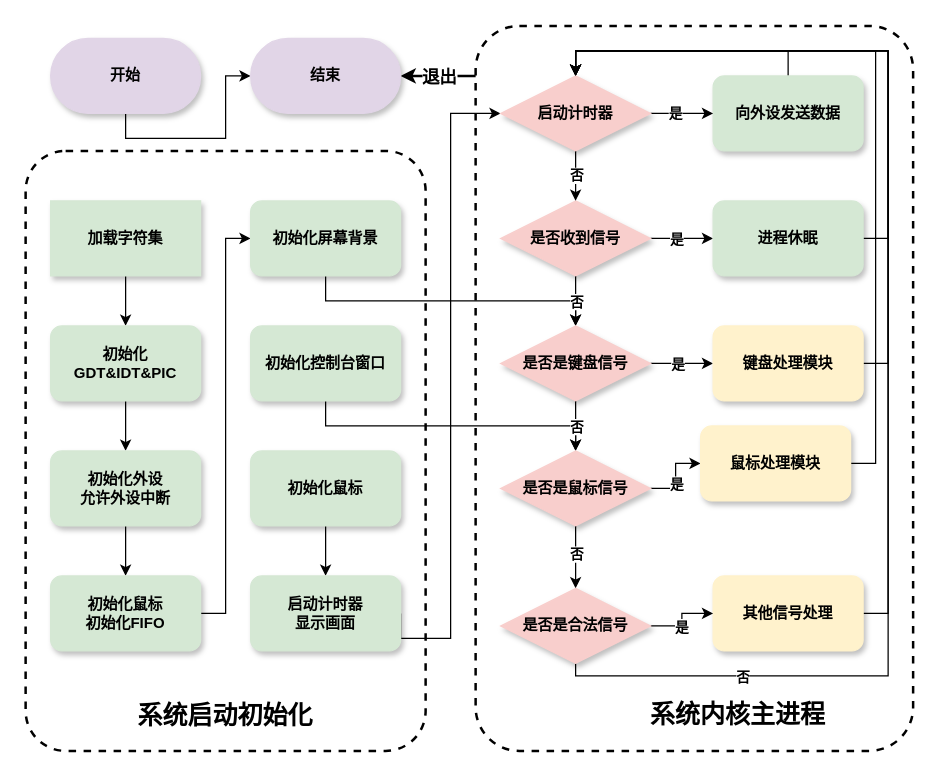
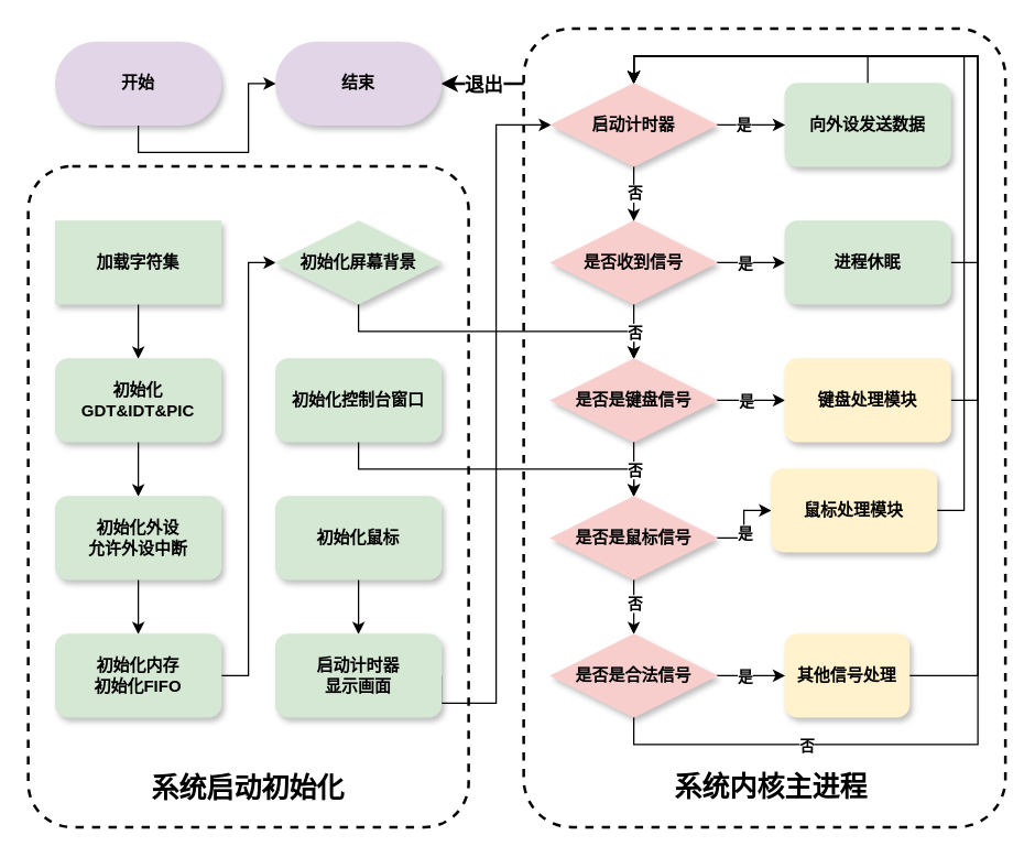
  <mxCell id="0" />
  <mxCell id="1" parent="0" />
  <mxCell id="2" value="" style="rounded=1;whiteSpace=wrap;html=1;fillColor=none;dashed=1;strokeWidth=2;arcSize=10;fontStyle=1" vertex="1" parent="1"><mxGeometry x="380" y="20" width="350" height="580" as="geometry" /></mxCell>
  <mxCell id="3" value="" style="rounded=1;whiteSpace=wrap;html=1;fillColor=none;dashed=1;strokeWidth=2;arcSize=10;fontStyle=1" vertex="1" parent="1"><mxGeometry x="20" y="120" width="320" height="480" as="geometry" /></mxCell>
  <mxCell id="4" style="edgeStyle=orthogonalEdgeStyle;rounded=0;orthogonalLoop=1;jettySize=auto;html=1;exitX=0.5;exitY=1;exitDx=0;exitDy=0;" edge="1" parent="1" source="5" target="60"><mxGeometry relative="1" as="geometry" /></mxCell>
  <mxCell id="5" value="开始" style="rounded=1;whiteSpace=wrap;html=1;arcSize=50;shadow=1;fontStyle=1;fillColor=#E1D5E7;strokeColor=#E1D5E7;" vertex="1" parent="1"><mxGeometry x="40" y="30" width="120" height="60" as="geometry" /></mxCell>
  <mxCell id="6" style="edgeStyle=orthogonalEdgeStyle;rounded=0;orthogonalLoop=1;jettySize=auto;html=1;exitX=0.5;exitY=1;exitDx=0;exitDy=0;entryX=0.5;entryY=0;entryDx=0;entryDy=0;fontStyle=1" edge="1" parent="1" source="7" target="9"><mxGeometry relative="1" as="geometry" /></mxCell>
  <mxCell id="7" value="加载字符集" style="whiteSpace=wrap;html=1;shadow=1;fontStyle=1;fillColor=#D5E8D4;strokeColor=#D5E8D4;rounded=0;" vertex="1" parent="1"><mxGeometry x="40" y="160" width="120" height="60" as="geometry" /></mxCell>
  <mxCell id="8" style="edgeStyle=orthogonalEdgeStyle;rounded=0;orthogonalLoop=1;jettySize=auto;html=1;exitX=0.5;exitY=1;exitDx=0;exitDy=0;fontStyle=1" edge="1" parent="1" source="9" target="11"><mxGeometry relative="1" as="geometry" /></mxCell>
  <mxCell id="9" value="初始化&lt;br&gt;GDT&amp;amp;IDT&amp;amp;PIC" style="rounded=1;whiteSpace=wrap;html=1;shadow=1;fontStyle=1;fillColor=#D5E8D4;strokeColor=#D5E8D4;" vertex="1" parent="1"><mxGeometry x="40" y="260" width="120" height="60" as="geometry" /></mxCell>
  <mxCell id="10" style="edgeStyle=orthogonalEdgeStyle;rounded=0;orthogonalLoop=1;jettySize=auto;html=1;exitX=0.5;exitY=1;exitDx=0;exitDy=0;fontStyle=1" edge="1" parent="1" source="11" target="13"><mxGeometry relative="1" as="geometry" /></mxCell>
  <mxCell id="11" value="初始化外设&lt;br&gt;允许外设中断" style="rounded=1;whiteSpace=wrap;html=1;shadow=1;fontStyle=1;fillColor=#D5E8D4;strokeColor=#D5E8D4;" vertex="1" parent="1"><mxGeometry x="40" y="360" width="120" height="60" as="geometry" /></mxCell>
  <mxCell id="12" style="edgeStyle=orthogonalEdgeStyle;rounded=0;orthogonalLoop=1;jettySize=auto;html=1;exitX=1;exitY=0.5;exitDx=0;exitDy=0;entryX=0;entryY=0.5;entryDx=0;entryDy=0;fontStyle=1" edge="1" parent="1" source="13" target="15"><mxGeometry relative="1" as="geometry" /></mxCell>
- <mxCell id="13" value="初始化鼠标&lt;br&gt;初始化FIFO" style="rounded=1;whiteSpace=wrap;html=1;shadow=1;fontStyle=1;fillColor=#D5E8D4;strokeColor=#D5E8D4;" vertex="1" parent="1"><mxGeometry x="40" y="460" width="120" height="60" as="geometry" /></mxCell>
+ <mxCell id="13" value="初始化内存&lt;br&gt;初始化FIFO" style="rounded=1;whiteSpace=wrap;html=1;shadow=1;fontStyle=1;fillColor=#D5E8D4;strokeColor=#D5E8D4;" vertex="1" parent="1"><mxGeometry x="40" y="460" width="120" height="60" as="geometry" /></mxCell>
  <mxCell id="14" style="edgeStyle=orthogonalEdgeStyle;rounded=0;orthogonalLoop=1;jettySize=auto;html=1;exitX=0.5;exitY=1;exitDx=0;exitDy=0;fontStyle=1;" edge="1" parent="1" source="15" target="32"><mxGeometry relative="1" as="geometry" /></mxCell>
- <mxCell id="15" value="初始化屏幕背景" style="rounded=1;whiteSpace=wrap;html=1;shadow=1;fontStyle=1;fillColor=#D5E8D4;strokeColor=#D5E8D4;" vertex="1" parent="1"><mxGeometry x="200" y="160" width="120" height="60" as="geometry" /></mxCell>
+ <mxCell id="15" value="初始化屏幕背景" style="rhombus;whiteSpace=wrap;html=1;shadow=1;fontStyle=1;fillColor=#D5E8D4;strokeColor=#D5E8D4;" vertex="1" parent="1"><mxGeometry x="200" y="160" width="120" height="60" as="geometry" /></mxCell>
  <mxCell id="16" style="edgeStyle=orthogonalEdgeStyle;rounded=0;orthogonalLoop=1;jettySize=auto;html=1;exitX=0.5;exitY=1;exitDx=0;exitDy=0;fontStyle=1;" edge="1" parent="1" source="17" target="37"><mxGeometry relative="1" as="geometry" /></mxCell>
  <mxCell id="17" value="初始化控制台窗口" style="rounded=1;whiteSpace=wrap;html=1;shadow=1;fontStyle=1;fillColor=#D5E8D4;strokeColor=#D5E8D4;" vertex="1" parent="1"><mxGeometry x="200" y="260" width="120" height="60" as="geometry" /></mxCell>
  <mxCell id="18" style="edgeStyle=orthogonalEdgeStyle;rounded=0;orthogonalLoop=1;jettySize=auto;html=1;exitX=0.5;exitY=1;exitDx=0;exitDy=0;fontStyle=1" edge="1" parent="1" source="19" target="21"><mxGeometry relative="1" as="geometry" /></mxCell>
  <mxCell id="19" value="初始化鼠标" style="rounded=1;whiteSpace=wrap;html=1;shadow=1;fontStyle=1;fillColor=#D5E8D4;strokeColor=#D5E8D4;" vertex="1" parent="1"><mxGeometry x="200" y="360" width="120" height="60" as="geometry" /></mxCell>
  <mxCell id="20" style="edgeStyle=orthogonalEdgeStyle;rounded=0;orthogonalLoop=1;jettySize=auto;html=1;exitX=1;exitY=0.5;exitDx=0;exitDy=0;entryX=0;entryY=0.5;entryDx=0;entryDy=0;fontStyle=1" edge="1" parent="1" source="21" target="49"><mxGeometry relative="1" as="geometry"><Array as="points"><mxPoint x="360" y="510" /><mxPoint x="360" y="90" /></Array></mxGeometry></mxCell>
  <mxCell id="21" value="启动计时器&lt;br&gt;显示画面" style="rounded=1;whiteSpace=wrap;html=1;shadow=1;fontStyle=1;fillColor=#D5E8D4;strokeColor=#D5E8D4;" vertex="1" parent="1"><mxGeometry x="200" y="460" width="120" height="60" as="geometry" /></mxCell>
  <mxCell id="22" value="&lt;font style=&quot;font-size: 20px;&quot;&gt;系统启动初始化&lt;/font&gt;" style="text;html=1;align=center;verticalAlign=middle;whiteSpace=wrap;rounded=0;fontStyle=1" vertex="1" parent="1"><mxGeometry x="105" y="570" width="150" as="geometry" /></mxCell>
  <mxCell id="23" style="edgeStyle=orthogonalEdgeStyle;rounded=0;orthogonalLoop=1;jettySize=auto;html=1;exitX=0.5;exitY=1;exitDx=0;exitDy=0;fontStyle=1" edge="1" parent="1" source="27" target="32"><mxGeometry relative="1" as="geometry" /></mxCell>
  <mxCell id="24" value="否" style="edgeLabel;html=1;align=center;verticalAlign=middle;resizable=0;points=[];fontStyle=1" vertex="1" connectable="0" parent="23"><mxGeometry x="-0.01" y="-1" relative="1" as="geometry"><mxPoint x="1" as="offset" /></mxGeometry></mxCell>
  <mxCell id="25" style="edgeStyle=orthogonalEdgeStyle;rounded=0;orthogonalLoop=1;jettySize=auto;html=1;exitX=1;exitY=0.5;exitDx=0;exitDy=0;fontStyle=1" edge="1" parent="1" source="27" target="51"><mxGeometry relative="1" as="geometry" /></mxCell>
  <mxCell id="26" value="是" style="edgeLabel;html=1;align=center;verticalAlign=middle;resizable=0;points=[];fontStyle=1" vertex="1" connectable="0" parent="25"><mxGeometry x="-0.081" relative="1" as="geometry"><mxPoint x="-3" as="offset" /></mxGeometry></mxCell>
  <mxCell id="27" value="是否收到信号" style="rhombus;whiteSpace=wrap;html=1;fillColor=#F8CECC;strokeColor=#F8CECC;shadow=1;fontStyle=1" vertex="1" parent="1"><mxGeometry x="400" y="160" width="120" height="60" as="geometry" /></mxCell>
  <mxCell id="28" style="edgeStyle=orthogonalEdgeStyle;rounded=0;orthogonalLoop=1;jettySize=auto;html=1;exitX=0.5;exitY=1;exitDx=0;exitDy=0;fontStyle=1" edge="1" parent="1" source="32" target="37"><mxGeometry relative="1" as="geometry" /></mxCell>
  <mxCell id="29" value="否" style="edgeLabel;html=1;align=center;verticalAlign=middle;resizable=0;points=[];fontStyle=1" vertex="1" connectable="0" parent="28"><mxGeometry x="0.013" relative="1" as="geometry"><mxPoint as="offset" /></mxGeometry></mxCell>
  <mxCell id="30" style="edgeStyle=orthogonalEdgeStyle;rounded=0;orthogonalLoop=1;jettySize=auto;html=1;exitX=1;exitY=0.5;exitDx=0;exitDy=0;entryX=0;entryY=0.5;entryDx=0;entryDy=0;fontStyle=1" edge="1" parent="1" source="32" target="41"><mxGeometry relative="1" as="geometry" /></mxCell>
  <mxCell id="31" value="是" style="edgeLabel;html=1;align=center;verticalAlign=middle;resizable=0;points=[];fontStyle=1" vertex="1" connectable="0" parent="30"><mxGeometry x="-0.169" relative="1" as="geometry"><mxPoint as="offset" /></mxGeometry></mxCell>
  <mxCell id="32" value="是否是键盘信号" style="rhombus;whiteSpace=wrap;html=1;fillColor=#F8CECC;strokeColor=#F8CECC;shadow=1;fontStyle=1" vertex="1" parent="1"><mxGeometry x="400" y="260" width="120" height="60" as="geometry" /></mxCell>
  <mxCell id="33" style="edgeStyle=orthogonalEdgeStyle;rounded=0;orthogonalLoop=1;jettySize=auto;html=1;exitX=0.5;exitY=1;exitDx=0;exitDy=0;fontStyle=1" edge="1" parent="1" source="37" target="56"><mxGeometry relative="1" as="geometry" /></mxCell>
  <mxCell id="34" value="否" style="edgeLabel;html=1;align=center;verticalAlign=middle;resizable=0;points=[];fontStyle=1" vertex="1" connectable="0" parent="33"><mxGeometry x="-0.129" y="1" relative="1" as="geometry"><mxPoint x="-1" as="offset" /></mxGeometry></mxCell>
  <mxCell id="35" style="edgeStyle=orthogonalEdgeStyle;rounded=0;orthogonalLoop=1;jettySize=auto;html=1;exitX=1;exitY=0.5;exitDx=0;exitDy=0;fontStyle=1" edge="1" parent="1" source="37" target="43"><mxGeometry relative="1" as="geometry" /></mxCell>
  <mxCell id="36" value="是" style="edgeLabel;html=1;align=center;verticalAlign=middle;resizable=0;points=[];fontStyle=1" vertex="1" connectable="0" parent="35"><mxGeometry x="-0.194" relative="1" as="geometry"><mxPoint as="offset" /></mxGeometry></mxCell>
  <mxCell id="37" value="是否是鼠标信号" style="rhombus;whiteSpace=wrap;html=1;fillColor=#F8CECC;strokeColor=#F8CECC;shadow=1;fontStyle=1" vertex="1" parent="1"><mxGeometry x="400" y="360" width="120" height="60" as="geometry" /></mxCell>
  <mxCell id="38" style="edgeStyle=orthogonalEdgeStyle;rounded=0;orthogonalLoop=1;jettySize=auto;html=1;exitX=1;exitY=0.5;exitDx=0;exitDy=0;entryX=0.5;entryY=0;entryDx=0;entryDy=0;fontStyle=1" edge="1" parent="1" source="39" target="49"><mxGeometry relative="1" as="geometry"><Array as="points"><mxPoint x="710" y="490" /><mxPoint x="710" y="40" /><mxPoint x="460" y="40" /></Array></mxGeometry></mxCell>
- <mxCell id="39" value="其他信号处理" style="rounded=1;whiteSpace=wrap;html=1;shadow=1;fontStyle=1;fillColor=#FFF2CC;strokeColor=#FFF2CC;align=center;verticalAlign=middle;fontFamily=Helvetica;fontSize=12;fontColor=default;" vertex="1" parent="1"><mxGeometry x="570" y="460" width="120" height="60" as="geometry" /></mxCell>
+ <mxCell id="39" value="其他信号处理" style="rounded=1;whiteSpace=wrap;html=1;shadow=1;fontStyle=1;fillColor=#FFF2CC;strokeColor=#FFF2CC;align=center;verticalAlign=middle;fontFamily=Helvetica;fontSize=12;fontColor=default;" vertex="1" parent="1"><mxGeometry x="570" y="460" width="90" height="60" as="geometry" /></mxCell>
  <mxCell id="40" style="edgeStyle=orthogonalEdgeStyle;rounded=0;orthogonalLoop=1;jettySize=auto;html=1;exitX=1;exitY=0.5;exitDx=0;exitDy=0;entryX=0.5;entryY=0;entryDx=0;entryDy=0;fontStyle=1" edge="1" parent="1" source="41" target="49"><mxGeometry relative="1" as="geometry" /></mxCell>
  <mxCell id="41" value="键盘处理模块" style="rounded=1;whiteSpace=wrap;html=1;shadow=1;fontStyle=1;fillColor=#FFF2CC;strokeColor=#FFF2CC;" vertex="1" parent="1"><mxGeometry x="570" y="260" width="120" height="60" as="geometry" /></mxCell>
  <mxCell id="42" style="edgeStyle=orthogonalEdgeStyle;rounded=0;orthogonalLoop=1;jettySize=auto;html=1;exitX=1;exitY=0.5;exitDx=0;exitDy=0;entryX=0.5;entryY=0;entryDx=0;entryDy=0;fontStyle=1" edge="1" parent="1" source="43" target="49"><mxGeometry relative="1" as="geometry" /></mxCell>
  <mxCell id="43" value="鼠标处理模块" style="rounded=1;whiteSpace=wrap;html=1;shadow=1;fontStyle=1;fillColor=#FFF2CC;strokeColor=#FFF2CC;" vertex="1" parent="1"><mxGeometry x="560" y="340" width="120" height="60" as="geometry" /></mxCell>
  <mxCell id="44" style="edgeStyle=orthogonalEdgeStyle;rounded=0;orthogonalLoop=1;jettySize=auto;html=1;exitX=0.5;exitY=0;exitDx=0;exitDy=0;entryX=0.5;entryY=0;entryDx=0;entryDy=0;fontStyle=1" edge="1" parent="1" source="45" target="49"><mxGeometry relative="1" as="geometry" /></mxCell>
  <mxCell id="45" value="向外设发送数据" style="rounded=1;whiteSpace=wrap;html=1;shadow=1;fontStyle=1;fillColor=#D5E8D4;strokeColor=#D5E8D4;" vertex="1" parent="1"><mxGeometry x="570" y="60" width="120" height="60" as="geometry" /></mxCell>
  <mxCell id="46" value="是" style="edgeStyle=orthogonalEdgeStyle;rounded=0;orthogonalLoop=1;jettySize=auto;html=1;exitX=1;exitY=0.5;exitDx=0;exitDy=0;fontStyle=1" edge="1" parent="1" source="49" target="45"><mxGeometry x="-0.2" relative="1" as="geometry"><Array as="points"><mxPoint x="540" y="90" /><mxPoint x="540" y="90" /></Array><mxPoint as="offset" /></mxGeometry></mxCell>
  <mxCell id="47" style="edgeStyle=orthogonalEdgeStyle;rounded=0;orthogonalLoop=1;jettySize=auto;html=1;exitX=0.5;exitY=1;exitDx=0;exitDy=0;fontStyle=1" edge="1" parent="1" source="49" target="27"><mxGeometry relative="1" as="geometry" /></mxCell>
  <mxCell id="48" value="否" style="edgeLabel;html=1;align=center;verticalAlign=middle;resizable=0;points=[];fontStyle=1" vertex="1" connectable="0" parent="47"><mxGeometry x="-0.247" y="1" relative="1" as="geometry"><mxPoint x="-1" y="4" as="offset" /></mxGeometry></mxCell>
  <mxCell id="49" value="启动计时器" style="rhombus;whiteSpace=wrap;html=1;fillColor=#F8CECC;strokeColor=#F8CECC;shadow=1;fontStyle=1" vertex="1" parent="1"><mxGeometry x="400" y="60" width="120" height="60" as="geometry" /></mxCell>
  <mxCell id="50" style="edgeStyle=orthogonalEdgeStyle;rounded=0;orthogonalLoop=1;jettySize=auto;html=1;exitX=1;exitY=0.5;exitDx=0;exitDy=0;entryX=0.5;entryY=0;entryDx=0;entryDy=0;fontStyle=1" edge="1" parent="1" source="51" target="49"><mxGeometry relative="1" as="geometry" /></mxCell>
  <mxCell id="51" value="进程休眠" style="rounded=1;whiteSpace=wrap;html=1;shadow=1;fontStyle=1;fillColor=#D5E8D4;strokeColor=#D5E8D4;" vertex="1" parent="1"><mxGeometry x="570" y="160" width="120" height="60" as="geometry" /></mxCell>
  <mxCell id="52" style="edgeStyle=orthogonalEdgeStyle;rounded=0;orthogonalLoop=1;jettySize=auto;html=1;exitX=1;exitY=0.5;exitDx=0;exitDy=0;fontStyle=1" edge="1" parent="1" source="56" target="39"><mxGeometry relative="1" as="geometry" /></mxCell>
  <mxCell id="53" value="是" style="edgeLabel;html=1;align=center;verticalAlign=middle;resizable=0;points=[];fontStyle=1" vertex="1" connectable="0" parent="52"><mxGeometry x="-0.189" relative="1" as="geometry"><mxPoint as="offset" /></mxGeometry></mxCell>
  <mxCell id="54" style="edgeStyle=orthogonalEdgeStyle;rounded=0;orthogonalLoop=1;jettySize=auto;html=1;exitX=0.5;exitY=1;exitDx=0;exitDy=0;entryX=0.5;entryY=0;entryDx=0;entryDy=0;fontStyle=1" edge="1" parent="1" source="56" target="49"><mxGeometry relative="1" as="geometry"><Array as="points"><mxPoint x="460" y="540" /><mxPoint x="710" y="540" /><mxPoint x="710" y="40" /><mxPoint x="460" y="40" /></Array></mxGeometry></mxCell>
  <mxCell id="55" value="&lt;b&gt;否&lt;/b&gt;" style="edgeLabel;html=1;align=center;verticalAlign=middle;resizable=0;points=[];" vertex="1" connectable="0" parent="54"><mxGeometry x="-0.722" relative="1" as="geometry"><mxPoint as="offset" /></mxGeometry></mxCell>
- <mxCell id="56" value="是否是合法信号" style="rhombus;whiteSpace=wrap;html=1;fillColor=#F8CECC;strokeColor=#F8CECC;shadow=1;fontStyle=1" vertex="1" parent="1"><mxGeometry x="400" y="470" width="120" height="60" as="geometry" /></mxCell>
- <mxCell id="57" value="&lt;font style=&quot;font-size: 20px;&quot;&gt;系统内核主进程&lt;/font&gt;" style="text;html=1;align=center;verticalAlign=middle;whiteSpace=wrap;rounded=0;fontStyle=1" vertex="1" parent="1"><mxGeometry x="515" y="555" width="150" height="30" as="geometry" /></mxCell>
+ <mxCell id="56" value="是否是合法信号" style="rhombus;whiteSpace=wrap;html=1;fillColor=#F8CECC;strokeColor=#F8CECC;shadow=1;fontStyle=1" vertex="1" parent="1"><mxGeometry x="400" y="460" width="120" height="60" as="geometry" /></mxCell>
+ <mxCell id="57" value="&lt;font style=&quot;font-size: 20px;&quot;&gt;系统内核主进程&lt;/font&gt;" style="text;html=1;align=center;verticalAlign=middle;whiteSpace=wrap;rounded=0;fontStyle=1" vertex="1" parent="1"><mxGeometry x="485" y="555" width="150" height="30" as="geometry" /></mxCell>
  <mxCell id="58" style="edgeStyle=orthogonalEdgeStyle;rounded=0;orthogonalLoop=1;jettySize=auto;html=1;exitX=1;exitY=0.5;exitDx=0;exitDy=0;entryX=-0.001;entryY=0.897;entryDx=0;entryDy=0;entryPerimeter=0;endArrow=none;endFill=0;strokeWidth=2;startArrow=classic;startFill=1;" edge="1" parent="1" source="60"><mxGeometry relative="1" as="geometry"><mxPoint x="320" y="60" as="sourcePoint" /><mxPoint x="380" y="60" as="targetPoint" /><Array as="points" /></mxGeometry></mxCell>
  <mxCell id="59" value="&lt;b&gt;&lt;font style=&quot;font-size: 14px;&quot;&gt;退出&lt;/font&gt;&lt;/b&gt;" style="edgeLabel;html=1;align=center;verticalAlign=middle;resizable=0;points=[];" vertex="1" connectable="0" parent="58"><mxGeometry x="0.033" relative="1" as="geometry"><mxPoint as="offset" /></mxGeometry></mxCell>
  <mxCell id="60" value="结束" style="rounded=1;whiteSpace=wrap;html=1;arcSize=50;shadow=1;fontStyle=1;fillColor=#E1D5E7;strokeColor=#E1D5E7;" vertex="1" parent="1"><mxGeometry x="200" y="30" width="120" height="60" as="geometry" /></mxCell>
